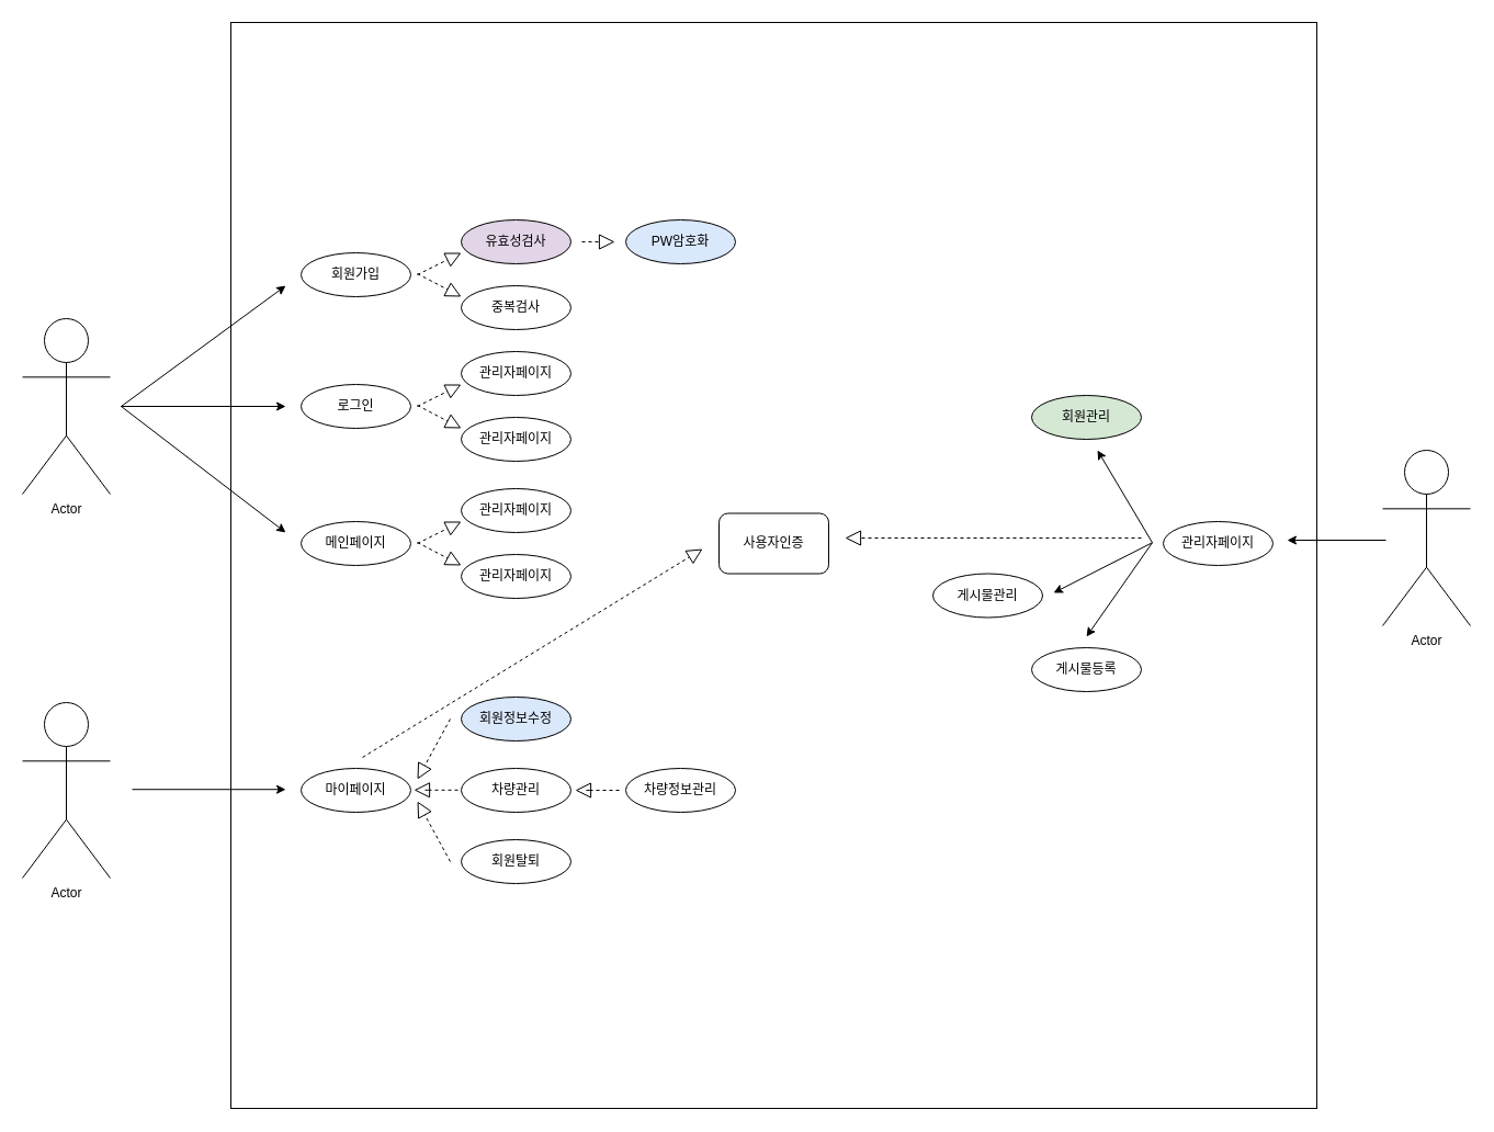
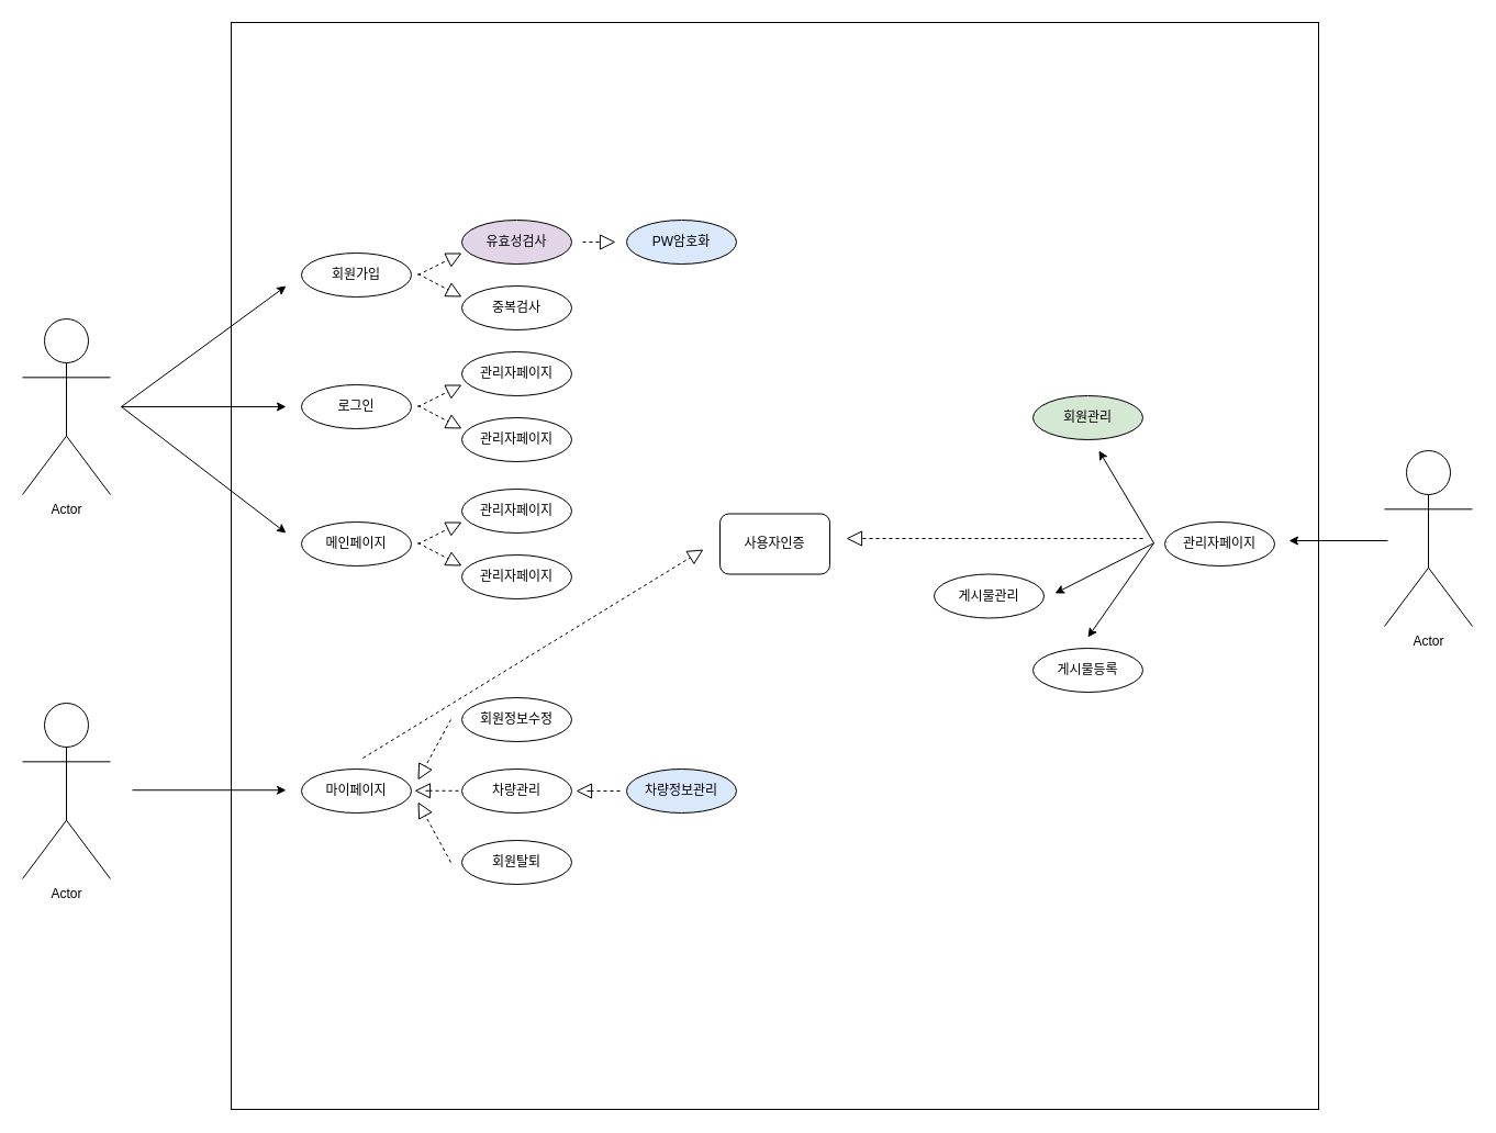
  <mxCell id="0" />
  <mxCell id="1" parent="0" />
  <mxCell id="2" value="" style="whiteSpace=wrap;html=1;aspect=fixed;fillColor=none;movable=0;resizable=0;rotatable=0;deletable=0;editable=0;locked=1;connectable=0;" vertex="1" parent="1"><mxGeometry x="210" y="20" width="990" height="990" as="geometry" /></mxCell>
  <mxCell id="3" value="회원가입" style="ellipse;whiteSpace=wrap;html=1;" vertex="1" parent="1"><mxGeometry x="274" y="230" width="100" height="40" as="geometry" /></mxCell>
  <mxCell id="4" value="로그인" style="ellipse;whiteSpace=wrap;html=1;" vertex="1" parent="1"><mxGeometry x="274" y="350" width="100" height="40" as="geometry" /></mxCell>
  <mxCell id="5" value="마이페이지" style="ellipse;whiteSpace=wrap;html=1;" vertex="1" parent="1"><mxGeometry x="274" y="700" width="100" height="40" as="geometry" /></mxCell>
- <mxCell id="6" value="회원정보수정" style="ellipse;whiteSpace=wrap;html=1;fillColor=#dae8fc;" vertex="1" parent="1"><mxGeometry x="420" y="635" width="100" height="40" as="geometry" /></mxCell>
+ <mxCell id="6" value="회원정보수정" style="ellipse;whiteSpace=wrap;html=1;" vertex="1" parent="1"><mxGeometry x="420" y="635" width="100" height="40" as="geometry" /></mxCell>
  <mxCell id="7" value="사용자인증" style="whiteSpace=wrap;html=1;rounded=1;" vertex="1" parent="1"><mxGeometry x="655" y="467.5" width="100" height="55" as="geometry" /></mxCell>
  <mxCell id="8" value="관리자페이지" style="ellipse;whiteSpace=wrap;html=1;" vertex="1" parent="1"><mxGeometry x="1060" y="475" width="100" height="40" as="geometry" /></mxCell>
  <mxCell id="9" value="차량관리" style="ellipse;whiteSpace=wrap;html=1;" vertex="1" parent="1"><mxGeometry x="420" y="700" width="100" height="40" as="geometry" /></mxCell>
  <mxCell id="10" value="회원탈퇴" style="ellipse;whiteSpace=wrap;html=1;" vertex="1" parent="1"><mxGeometry x="420" y="765" width="100" height="40" as="geometry" /></mxCell>
  <mxCell id="11" value="관리자페이지" style="ellipse;whiteSpace=wrap;html=1;" vertex="1" parent="1"><mxGeometry x="420" y="320" width="100" height="40" as="geometry" /></mxCell>
  <mxCell id="12" value="관리자페이지" style="ellipse;whiteSpace=wrap;html=1;" vertex="1" parent="1"><mxGeometry x="420" y="380" width="100" height="40" as="geometry" /></mxCell>
  <mxCell id="13" value="유효성검사" style="ellipse;whiteSpace=wrap;html=1;fillColor=#e1d5e7;" vertex="1" parent="1"><mxGeometry x="420" y="200" width="100" height="40" as="geometry" /></mxCell>
  <mxCell id="14" value="중복검사" style="ellipse;whiteSpace=wrap;html=1;" vertex="1" parent="1"><mxGeometry x="420" y="260" width="100" height="40" as="geometry" /></mxCell>
  <mxCell id="15" value="PW암호화" style="ellipse;whiteSpace=wrap;html=1;fillColor=#dae8fc;" vertex="1" parent="1"><mxGeometry x="570" y="200" width="100" height="40" as="geometry" /></mxCell>
- <mxCell id="16" value="차량정보관리" style="ellipse;whiteSpace=wrap;html=1;" vertex="1" parent="1"><mxGeometry x="570" y="700" width="100" height="40" as="geometry" /></mxCell>
+ <mxCell id="16" value="차량정보관리" style="ellipse;whiteSpace=wrap;html=1;fillColor=#dae8fc;" vertex="1" parent="1"><mxGeometry x="570" y="700" width="100" height="40" as="geometry" /></mxCell>
  <mxCell id="17" value="회원관리" style="ellipse;whiteSpace=wrap;html=1;fillColor=#d5e8d4;" vertex="1" parent="1"><mxGeometry x="940" y="360" width="100" height="40" as="geometry" /></mxCell>
  <mxCell id="18" value="게시물관리" style="ellipse;whiteSpace=wrap;html=1;" vertex="1" parent="1"><mxGeometry x="850" y="522.5" width="100" height="40" as="geometry" /></mxCell>
  <mxCell id="19" value="게시물등록" style="ellipse;whiteSpace=wrap;html=1;" vertex="1" parent="1"><mxGeometry x="940" y="590" width="100" height="40" as="geometry" /></mxCell>
  <mxCell id="20" value="Actor" style="shape=umlActor;verticalLabelPosition=bottom;verticalAlign=top;outlineConnect=0;html=1;" vertex="1" parent="1"><mxGeometry x="20" y="290" width="80" height="160" as="geometry" /></mxCell>
  <mxCell id="21" value="Actor" style="shape=umlActor;verticalLabelPosition=bottom;verticalAlign=top;html=1;outlineConnect=0;" vertex="1" parent="1"><mxGeometry x="20" y="640" width="80" height="160" as="geometry" /></mxCell>
  <mxCell id="22" value="Actor" style="shape=umlActor;verticalLabelPosition=bottom;verticalAlign=top;html=1;outlineConnect=0;" vertex="1" parent="1"><mxGeometry x="1260" y="410" width="80" height="160" as="geometry" /></mxCell>
  <mxCell id="23" value="" style="endArrow=classic;html=1;rounded=0;" edge="1" parent="1"><mxGeometry width="50" height="50" relative="1" as="geometry"><mxPoint x="120" y="719.23" as="sourcePoint" /><mxPoint x="260" y="719.23" as="targetPoint" /></mxGeometry></mxCell>
  <mxCell id="24" value="" style="endArrow=classic;html=1;rounded=0;" edge="1" parent="1"><mxGeometry width="50" height="50" relative="1" as="geometry"><mxPoint x="110" y="370" as="sourcePoint" /><mxPoint x="260" y="260" as="targetPoint" /></mxGeometry></mxCell>
  <mxCell id="25" value="" style="endArrow=classic;html=1;rounded=0;" edge="1" parent="1"><mxGeometry width="50" height="50" relative="1" as="geometry"><mxPoint x="110" y="370" as="sourcePoint" /><mxPoint x="260" y="370" as="targetPoint" /></mxGeometry></mxCell>
  <mxCell id="26" value="" style="endArrow=classic;html=1;rounded=0;" edge="1" parent="1"><mxGeometry width="50" height="50" relative="1" as="geometry"><mxPoint x="1263" y="492" as="sourcePoint" /><mxPoint x="1173" y="492" as="targetPoint" /></mxGeometry></mxCell>
  <mxCell id="27" value="" style="endArrow=classic;html=1;rounded=0;" edge="1" parent="1"><mxGeometry width="50" height="50" relative="1" as="geometry"><mxPoint x="1050" y="494.23" as="sourcePoint" /><mxPoint x="960" y="540" as="targetPoint" /></mxGeometry></mxCell>
  <mxCell id="28" value="" style="endArrow=classic;html=1;rounded=0;" edge="1" parent="1"><mxGeometry width="50" height="50" relative="1" as="geometry"><mxPoint x="1050" y="494.23" as="sourcePoint" /><mxPoint x="1000" y="410" as="targetPoint" /></mxGeometry></mxCell>
  <mxCell id="29" value="" style="endArrow=classic;html=1;rounded=0;" edge="1" parent="1"><mxGeometry width="50" height="50" relative="1" as="geometry"><mxPoint x="1050" y="494.23" as="sourcePoint" /><mxPoint x="990" y="580" as="targetPoint" /></mxGeometry></mxCell>
  <mxCell id="30" value="" style="endArrow=block;dashed=1;endFill=0;endSize=12;html=1;rounded=0;" edge="1" parent="1"><mxGeometry width="160" relative="1" as="geometry"><mxPoint x="380" y="370" as="sourcePoint" /><mxPoint x="420" y="350" as="targetPoint" /></mxGeometry></mxCell>
  <mxCell id="31" value="" style="endArrow=block;dashed=1;endFill=0;endSize=12;html=1;rounded=0;" edge="1" parent="1"><mxGeometry width="160" relative="1" as="geometry"><mxPoint x="380" y="369" as="sourcePoint" /><mxPoint x="420" y="390" as="targetPoint" /></mxGeometry></mxCell>
  <mxCell id="32" value="" style="endArrow=block;dashed=1;endFill=0;endSize=12;html=1;rounded=0;" edge="1" parent="1"><mxGeometry width="160" relative="1" as="geometry"><mxPoint x="380" y="250" as="sourcePoint" /><mxPoint x="420" y="230" as="targetPoint" /></mxGeometry></mxCell>
  <mxCell id="33" value="" style="endArrow=block;dashed=1;endFill=0;endSize=12;html=1;rounded=0;" edge="1" parent="1"><mxGeometry width="160" relative="1" as="geometry"><mxPoint x="380" y="249" as="sourcePoint" /><mxPoint x="420" y="270" as="targetPoint" /></mxGeometry></mxCell>
  <mxCell id="34" value="" style="endArrow=block;dashed=1;endFill=0;endSize=12;html=1;rounded=0;" edge="1" parent="1"><mxGeometry width="160" relative="1" as="geometry"><mxPoint x="530" y="220" as="sourcePoint" /><mxPoint x="560" y="220" as="targetPoint" /></mxGeometry></mxCell>
  <mxCell id="35" value="메인페이지" style="ellipse;whiteSpace=wrap;html=1;" vertex="1" parent="1"><mxGeometry x="274" y="475" width="100" height="40" as="geometry" /></mxCell>
  <mxCell id="36" value="관리자페이지" style="ellipse;whiteSpace=wrap;html=1;" vertex="1" parent="1"><mxGeometry x="420" y="445" width="100" height="40" as="geometry" /></mxCell>
  <mxCell id="37" value="관리자페이지" style="ellipse;whiteSpace=wrap;html=1;" vertex="1" parent="1"><mxGeometry x="420" y="505" width="100" height="40" as="geometry" /></mxCell>
  <mxCell id="38" value="" style="endArrow=block;dashed=1;endFill=0;endSize=12;html=1;rounded=0;" edge="1" parent="1"><mxGeometry width="160" relative="1" as="geometry"><mxPoint x="380" y="495" as="sourcePoint" /><mxPoint x="420" y="475" as="targetPoint" /></mxGeometry></mxCell>
  <mxCell id="39" value="" style="endArrow=block;dashed=1;endFill=0;endSize=12;html=1;rounded=0;" edge="1" parent="1"><mxGeometry width="160" relative="1" as="geometry"><mxPoint x="380" y="494" as="sourcePoint" /><mxPoint x="420" y="515" as="targetPoint" /></mxGeometry></mxCell>
  <mxCell id="40" value="" style="endArrow=classic;html=1;rounded=0;" edge="1" parent="1"><mxGeometry width="50" height="50" relative="1" as="geometry"><mxPoint x="110" y="370" as="sourcePoint" /><mxPoint x="260" y="485" as="targetPoint" /></mxGeometry></mxCell>
  <mxCell id="41" value="" style="endArrow=block;dashed=1;endFill=0;endSize=12;html=1;rounded=0;" edge="1" parent="1"><mxGeometry width="160" relative="1" as="geometry"><mxPoint x="410" y="655" as="sourcePoint" /><mxPoint x="380" y="710" as="targetPoint" /></mxGeometry></mxCell>
  <mxCell id="42" value="" style="endArrow=block;dashed=1;endFill=0;endSize=12;html=1;rounded=0;" edge="1" parent="1"><mxGeometry width="160" relative="1" as="geometry"><mxPoint x="564" y="720" as="sourcePoint" /><mxPoint x="524" y="720" as="targetPoint" /><Array as="points"><mxPoint x="534" y="720" /></Array></mxGeometry></mxCell>
  <mxCell id="43" value="" style="endArrow=block;dashed=1;endFill=0;endSize=12;html=1;rounded=0;" edge="1" parent="1"><mxGeometry width="160" relative="1" as="geometry"><mxPoint x="417" y="719.79" as="sourcePoint" /><mxPoint x="377" y="719.79" as="targetPoint" /><Array as="points"><mxPoint x="387" y="719.79" /></Array></mxGeometry></mxCell>
  <mxCell id="44" value="" style="endArrow=block;dashed=1;endFill=0;endSize=12;html=1;rounded=0;" edge="1" parent="1"><mxGeometry width="160" relative="1" as="geometry"><mxPoint x="410" y="785" as="sourcePoint" /><mxPoint x="380" y="730" as="targetPoint" /></mxGeometry></mxCell>
  <mxCell id="45" value="" style="endArrow=block;dashed=1;endFill=0;endSize=12;html=1;rounded=0;" edge="1" parent="1"><mxGeometry width="160" relative="1" as="geometry"><mxPoint x="330" y="690" as="sourcePoint" /><mxPoint x="640" y="500" as="targetPoint" /></mxGeometry></mxCell>
  <mxCell id="46" value="" style="endArrow=block;dashed=1;endFill=0;endSize=12;html=1;rounded=0;" edge="1" parent="1"><mxGeometry width="160" relative="1" as="geometry"><mxPoint x="1040" y="490" as="sourcePoint" /><mxPoint x="770" y="490" as="targetPoint" /><Array as="points" /></mxGeometry></mxCell>
